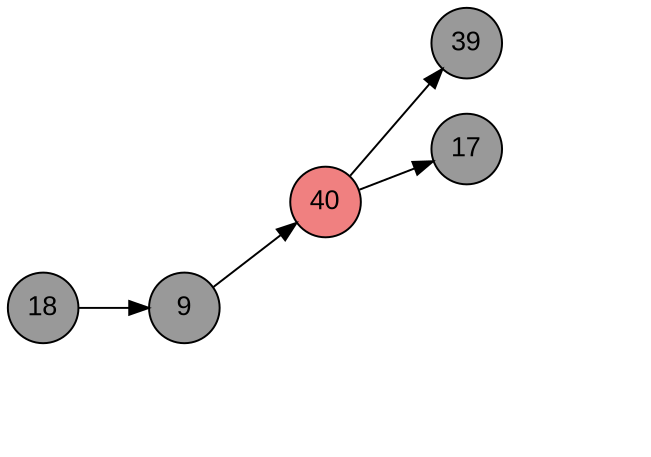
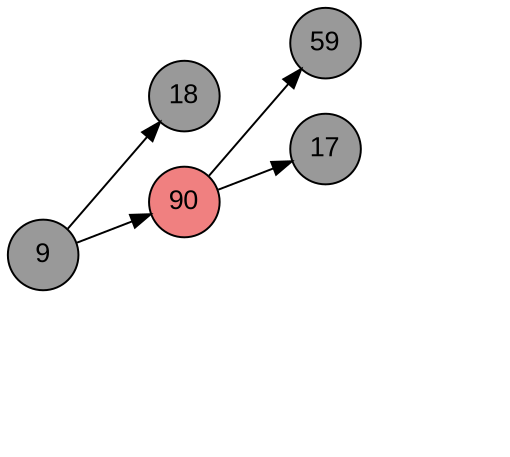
  digraph {
    rankdir=LR
    node [fixedsize=true fontname=Arial shape=circle style=invis]
    edge [style=invis]
    18 [fillcolor=grey60 style=filled]
    9 [fillcolor=grey60 style=filled]
-   40 [fillcolor=lightcoral style=filled]
+   40 [fillcolor=lightcoral style=filled label=90]
    n4 [label=X]
    n5 [label=X]
-   39 [fillcolor=grey60 style=filled]
+   39 [fillcolor=grey60 style=filled label=59]
    n7 [fillcolor=grey60 label=17 style=filled]
    n8 [label=X]
    n9 [label=X]
    n10 [label=X]
    n11 [label=X]
    n12 [label=X]
    n13 [label=X]
-   18 -> 9 [style=""]
+   9 -> 18 [style=""]
    9 -> 40 [style=""]
    9 -> n4
    9 -> n5
    40 -> 39 [style=""]
    40 -> n7 [style=""]
    40 -> n8
    40 -> n9
    n7 -> n11
    n7 -> n12
  }
